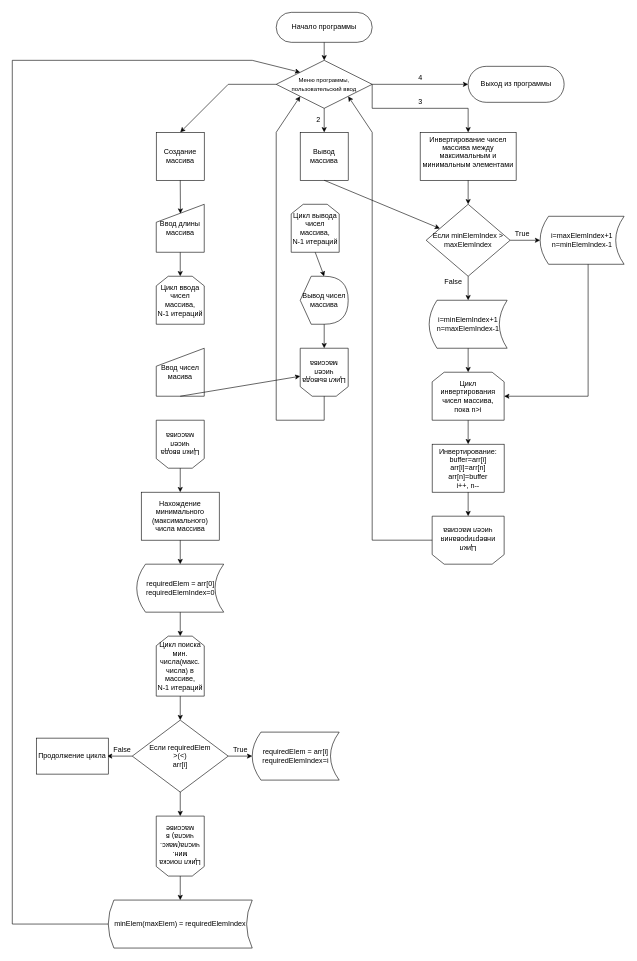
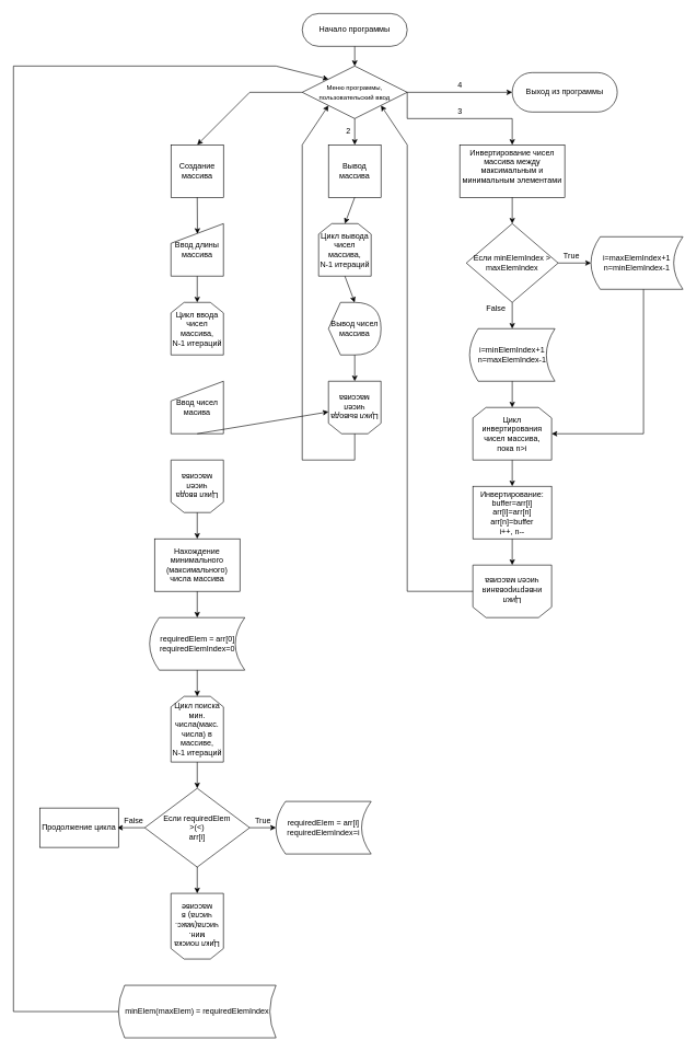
  <mxCell id="0" />
  <mxCell id="1" parent="0" />
  <mxCell id="2" value="Начало программы" style="rounded=1;whiteSpace=wrap;html=1;arcSize=50;" vertex="1" parent="1"><mxGeometry x="460" y="20" width="160" height="50" as="geometry" /></mxCell>
  <mxCell id="3" value="&lt;font style=&quot;font-size: 10px&quot;&gt;Меню программы, пользовательский ввод&lt;br&gt;&lt;/font&gt;" style="rhombus;whiteSpace=wrap;html=1;" vertex="1" parent="1"><mxGeometry x="460" y="100" width="160" height="80" as="geometry" /></mxCell>
  <mxCell id="4" value="" style="endArrow=classic;html=1;exitX=0.5;exitY=1;exitDx=0;exitDy=0;" edge="1" parent="1" source="2"><mxGeometry width="50" height="50" relative="1" as="geometry"><mxPoint x="530" y="270" as="sourcePoint" /><mxPoint x="540" y="100" as="targetPoint" /></mxGeometry></mxCell>
  <mxCell id="5" value="Создание массива" style="rounded=0;whiteSpace=wrap;html=1;" vertex="1" parent="1"><mxGeometry x="260" y="220" width="80" height="80" as="geometry" /></mxCell>
  <mxCell id="6" value="Вывод массива" style="rounded=0;whiteSpace=wrap;html=1;" vertex="1" parent="1"><mxGeometry x="500" y="220" width="80" height="80" as="geometry" /></mxCell>
  <mxCell id="7" value="&lt;font style=&quot;font-size: 12px&quot;&gt;Инвертирование чисел массива между максимальным и минимальным элементами&lt;br&gt;&lt;br&gt;&lt;/font&gt;" style="rounded=0;whiteSpace=wrap;html=1;" vertex="1" parent="1"><mxGeometry x="700" y="220" width="160" height="80" as="geometry" /></mxCell>
  <mxCell id="8" value="Выход из программы" style="rounded=1;whiteSpace=wrap;html=1;arcSize=50;" vertex="1" parent="1"><mxGeometry x="780" y="110" width="160" height="60" as="geometry" /></mxCell>
  <mxCell id="9" value="" style="endArrow=classic;html=1;entryX=0;entryY=0.5;entryDx=0;entryDy=0;exitX=1;exitY=0.5;exitDx=0;exitDy=0;" edge="1" parent="1" source="3" target="8"><mxGeometry width="50" height="50" relative="1" as="geometry"><mxPoint x="530" y="210" as="sourcePoint" /><mxPoint x="580" y="160" as="targetPoint" /></mxGeometry></mxCell>
  <mxCell id="10" value="4" style="text;html=1;align=center;verticalAlign=middle;resizable=0;points=[];autosize=1;" vertex="1" parent="1"><mxGeometry x="690" y="120" width="20" height="20" as="geometry" /></mxCell>
  <mxCell id="11" value="" style="endArrow=classic;html=1;entryX=0.5;entryY=0;entryDx=0;entryDy=0;exitX=0.5;exitY=1;exitDx=0;exitDy=0;" edge="1" parent="1" source="3" target="6"><mxGeometry width="50" height="50" relative="1" as="geometry"><mxPoint x="530" y="210" as="sourcePoint" /><mxPoint x="580" y="160" as="targetPoint" /></mxGeometry></mxCell>
  <mxCell id="12" value="" style="endArrow=classic;html=1;entryX=0.5;entryY=0;entryDx=0;entryDy=0;" edge="1" parent="1" target="5"><mxGeometry width="50" height="50" relative="1" as="geometry"><mxPoint x="380" y="140" as="sourcePoint" /><mxPoint x="580" y="160" as="targetPoint" /></mxGeometry></mxCell>
  <mxCell id="13" value="" style="endArrow=none;html=1;entryX=0;entryY=0.5;entryDx=0;entryDy=0;" edge="1" parent="1" target="3"><mxGeometry width="50" height="50" relative="1" as="geometry"><mxPoint x="380" y="140" as="sourcePoint" /><mxPoint x="580" y="160" as="targetPoint" /></mxGeometry></mxCell>
  <mxCell id="14" value="" style="endArrow=classic;html=1;entryX=0.5;entryY=0;entryDx=0;entryDy=0;" edge="1" parent="1" target="7"><mxGeometry width="50" height="50" relative="1" as="geometry"><mxPoint x="780" y="180" as="sourcePoint" /><mxPoint x="580" y="160" as="targetPoint" /></mxGeometry></mxCell>
  <mxCell id="15" value="" style="endArrow=none;html=1;" edge="1" parent="1"><mxGeometry width="50" height="50" relative="1" as="geometry"><mxPoint x="780" y="180" as="sourcePoint" /><mxPoint x="620" y="180" as="targetPoint" /></mxGeometry></mxCell>
  <mxCell id="16" value="" style="endArrow=none;html=1;entryX=1;entryY=0.5;entryDx=0;entryDy=0;" edge="1" parent="1" target="3"><mxGeometry width="50" height="50" relative="1" as="geometry"><mxPoint x="620" y="180" as="sourcePoint" /><mxPoint x="580" y="160" as="targetPoint" /></mxGeometry></mxCell>
  <mxCell id="17" value="3" style="text;html=1;align=center;verticalAlign=middle;resizable=0;points=[];autosize=1;" vertex="1" parent="1"><mxGeometry x="690" y="160" width="20" height="20" as="geometry" /></mxCell>
  <mxCell id="18" value="2" style="text;html=1;align=center;verticalAlign=middle;resizable=0;points=[];autosize=1;" vertex="1" parent="1"><mxGeometry x="520" y="190" width="20" height="20" as="geometry" /></mxCell>
  <mxCell id="19" value="" style="endArrow=classic;html=1;entryX=0.504;entryY=0.194;entryDx=0;entryDy=0;entryPerimeter=0;exitX=0.5;exitY=1;exitDx=0;exitDy=0;" edge="1" parent="1" source="5" target="20"><mxGeometry width="50" height="50" relative="1" as="geometry"><mxPoint x="530" y="270" as="sourcePoint" /><mxPoint x="484.5" y="340" as="targetPoint" /></mxGeometry></mxCell>
  <mxCell id="20" value="Ввод длины массива" style="shape=manualInput;whiteSpace=wrap;html=1;" vertex="1" parent="1"><mxGeometry x="260" y="340" width="80" height="80" as="geometry" /></mxCell>
  <mxCell id="21" value="" style="endArrow=classic;html=1;exitX=0.5;exitY=1;exitDx=0;exitDy=0;entryX=0.5;entryY=0;entryDx=0;entryDy=0;" edge="1" parent="1" source="20" target="22"><mxGeometry width="50" height="50" relative="1" as="geometry"><mxPoint x="530" y="360" as="sourcePoint" /><mxPoint x="380" y="460" as="targetPoint" /></mxGeometry></mxCell>
  <mxCell id="22" value="Цикл ввода чисел массива, &lt;br&gt;N-1 итераций" style="shape=loopLimit;whiteSpace=wrap;html=1;" vertex="1" parent="1"><mxGeometry x="260" y="460" width="80" height="80" as="geometry" /></mxCell>
  <mxCell id="23" value="&lt;span&gt;Ввод чисел масива&lt;/span&gt;" style="shape=manualInput;whiteSpace=wrap;html=1;" vertex="1" parent="1"><mxGeometry x="260" y="580" width="80" height="80" as="geometry" /></mxCell>
  <mxCell id="24" value="Цикл ввода чисел массива" style="shape=loopLimit;whiteSpace=wrap;html=1;rotation=-180;" vertex="1" parent="1"><mxGeometry x="260" y="700" width="80" height="80" as="geometry" /></mxCell>
  <mxCell id="25" value="" style="endArrow=classic;html=1;exitX=0.5;exitY=1;exitDx=0;exitDy=0;" edge="1" parent="1" source="23" target="29"><mxGeometry width="50" height="50" relative="1" as="geometry"><mxPoint x="530" y="610" as="sourcePoint" /><mxPoint x="580" y="560" as="targetPoint" /></mxGeometry></mxCell>
  <mxCell id="26" value="" style="endArrow=classic;html=1;exitX=0.5;exitY=0;exitDx=0;exitDy=0;entryX=0.5;entryY=0;entryDx=0;entryDy=0;" edge="1" parent="1" source="24" target="27"><mxGeometry width="50" height="50" relative="1" as="geometry"><mxPoint x="540" y="760" as="sourcePoint" /><mxPoint x="380" y="820" as="targetPoint" /></mxGeometry></mxCell>
  <mxCell id="27" value="Нахождение минимального (максимального) числа массива" style="rounded=0;whiteSpace=wrap;html=1;" vertex="1" parent="1"><mxGeometry x="235" y="820" width="130" height="80" as="geometry" /></mxCell>
  <mxCell id="28" value="Цикл вывода чисел массива, &lt;br&gt;N-1 итераций" style="shape=loopLimit;whiteSpace=wrap;html=1;" vertex="1" parent="1"><mxGeometry x="485" y="340" width="80" height="80" as="geometry" /></mxCell>
  <mxCell id="29" value="Цикл вывода чисел массива" style="shape=loopLimit;whiteSpace=wrap;html=1;rotation=-180;" vertex="1" parent="1"><mxGeometry x="500" y="580" width="80" height="80" as="geometry" /></mxCell>
  <mxCell id="30" value="Вывод чисел массива" style="shape=display;whiteSpace=wrap;html=1;size=0.229;" vertex="1" parent="1"><mxGeometry x="500" y="460" width="80" height="80" as="geometry" /></mxCell>
  <mxCell id="31" value="" style="endArrow=classic;html=1;exitX=0;exitY=0;exitDx=40;exitDy=80;exitPerimeter=0;entryX=0.5;entryY=1;entryDx=0;entryDy=0;" edge="1" parent="1" source="30" target="29"><mxGeometry width="50" height="50" relative="1" as="geometry"><mxPoint x="540" y="560" as="sourcePoint" /><mxPoint x="590" y="510" as="targetPoint" /></mxGeometry></mxCell>
  <mxCell id="32" value="" style="endArrow=classic;html=1;exitX=0.5;exitY=1;exitDx=0;exitDy=0;entryX=0;entryY=0;entryDx=40;entryDy=0;entryPerimeter=0;" edge="1" parent="1" source="28" target="30"><mxGeometry width="50" height="50" relative="1" as="geometry"><mxPoint x="540" y="560" as="sourcePoint" /><mxPoint x="590" y="510" as="targetPoint" /></mxGeometry></mxCell>
- <mxCell id="33" value="" style="endArrow=classic;html=1;exitX=0.5;exitY=1;exitDx=0;exitDy=0;" edge="1" parent="1" source="6" target="38"><mxGeometry width="50" height="50" relative="1" as="geometry"><mxPoint x="540" y="370" as="sourcePoint" /><mxPoint x="590" y="320" as="targetPoint" /></mxGeometry></mxCell>
+ <mxCell id="33" value="" style="endArrow=classic;html=1;exitX=0.5;exitY=1;exitDx=0;exitDy=0;entryX=0.5;entryY=0;entryDx=0;entryDy=0;" edge="1" parent="1" source="6" target="28"><mxGeometry width="50" height="50" relative="1" as="geometry"><mxPoint x="540" y="370" as="sourcePoint" /><mxPoint x="590" y="320" as="targetPoint" /></mxGeometry></mxCell>
  <mxCell id="34" value="" style="endArrow=none;html=1;exitX=0.5;exitY=0;exitDx=0;exitDy=0;" edge="1" parent="1" source="29"><mxGeometry width="50" height="50" relative="1" as="geometry"><mxPoint x="540" y="480" as="sourcePoint" /><mxPoint x="540" y="700" as="targetPoint" /></mxGeometry></mxCell>
  <mxCell id="35" value="" style="endArrow=none;html=1;" edge="1" parent="1"><mxGeometry width="50" height="50" relative="1" as="geometry"><mxPoint x="540" y="700" as="sourcePoint" /><mxPoint x="460" y="700" as="targetPoint" /></mxGeometry></mxCell>
  <mxCell id="36" value="" style="endArrow=classic;html=1;entryX=0;entryY=1;entryDx=0;entryDy=0;" edge="1" parent="1" target="3"><mxGeometry width="50" height="50" relative="1" as="geometry"><mxPoint x="460" y="220" as="sourcePoint" /><mxPoint x="460" y="220" as="targetPoint" /></mxGeometry></mxCell>
  <mxCell id="37" value="" style="endArrow=none;html=1;" edge="1" parent="1"><mxGeometry width="50" height="50" relative="1" as="geometry"><mxPoint x="460" y="700" as="sourcePoint" /><mxPoint x="460" y="220" as="targetPoint" /></mxGeometry></mxCell>
  <mxCell id="38" value="Если minElemIndex &amp;gt;&lt;br&gt;maxElemIndex" style="rhombus;whiteSpace=wrap;html=1;" vertex="1" parent="1"><mxGeometry x="710" y="340" width="140" height="120" as="geometry" /></mxCell>
  <mxCell id="39" value="" style="endArrow=classic;html=1;entryX=0.5;entryY=0;entryDx=0;entryDy=0;exitX=0.5;exitY=1;exitDx=0;exitDy=0;" edge="1" parent="1" source="7" target="38"><mxGeometry width="50" height="50" relative="1" as="geometry"><mxPoint x="540" y="350" as="sourcePoint" /><mxPoint x="590" y="300" as="targetPoint" /></mxGeometry></mxCell>
  <mxCell id="40" value="" style="endArrow=classic;html=1;exitX=1;exitY=0.5;exitDx=0;exitDy=0;entryX=0;entryY=0.5;entryDx=0;entryDy=0;" edge="1" parent="1" source="38" target="44"><mxGeometry width="50" height="50" relative="1" as="geometry"><mxPoint x="640" y="340" as="sourcePoint" /><mxPoint x="912" y="400" as="targetPoint" /></mxGeometry></mxCell>
  <mxCell id="41" value="True" style="text;html=1;align=center;verticalAlign=middle;resizable=0;points=[];autosize=1;" vertex="1" parent="1"><mxGeometry x="850" y="380" width="40" height="20" as="geometry" /></mxCell>
  <mxCell id="42" value="" style="endArrow=classic;html=1;exitX=0.5;exitY=1;exitDx=0;exitDy=0;" edge="1" parent="1" source="38"><mxGeometry width="50" height="50" relative="1" as="geometry"><mxPoint x="540" y="390" as="sourcePoint" /><mxPoint x="780" y="500" as="targetPoint" /></mxGeometry></mxCell>
  <mxCell id="43" value="False" style="text;html=1;align=center;verticalAlign=middle;resizable=0;points=[];autosize=1;" vertex="1" parent="1"><mxGeometry x="730" y="460" width="50" height="20" as="geometry" /></mxCell>
  <mxCell id="44" value="i=maxElemIndex+1&lt;br&gt;n=minElemIndex-1" style="shape=dataStorage;whiteSpace=wrap;html=1;" vertex="1" parent="1"><mxGeometry x="900" y="360" width="140" height="80" as="geometry" /></mxCell>
  <mxCell id="45" value="i=minElemIndex+1&lt;br&gt;n=maxElemIndex-1" style="shape=dataStorage;whiteSpace=wrap;html=1;" vertex="1" parent="1"><mxGeometry x="715" y="500" width="130" height="80" as="geometry" /></mxCell>
  <mxCell id="46" value="" style="endArrow=classic;html=1;exitX=0.5;exitY=1;exitDx=0;exitDy=0;" edge="1" parent="1" source="45"><mxGeometry width="50" height="50" relative="1" as="geometry"><mxPoint x="690" y="540" as="sourcePoint" /><mxPoint x="780" y="620" as="targetPoint" /></mxGeometry></mxCell>
  <mxCell id="47" value="Цикл инвертирования чисел массива, &lt;br&gt;пока n&amp;gt;i" style="shape=loopLimit;whiteSpace=wrap;html=1;" vertex="1" parent="1"><mxGeometry x="720" y="620" width="120" height="80" as="geometry" /></mxCell>
  <mxCell id="48" value="Цикл инвертирования чисел массива" style="shape=loopLimit;whiteSpace=wrap;html=1;rotation=-180;" vertex="1" parent="1"><mxGeometry x="720" y="860" width="120" height="80" as="geometry" /></mxCell>
  <mxCell id="49" value="Инвертирование:&lt;br&gt;buffer=arr[i]&lt;br&gt;arr[i]=arr[n]&lt;br&gt;arr[n]=buffer&lt;br&gt;i++, n--" style="rounded=0;whiteSpace=wrap;html=1;" vertex="1" parent="1"><mxGeometry x="720" y="740" width="120" height="80" as="geometry" /></mxCell>
  <mxCell id="50" value="" style="endArrow=classic;html=1;exitX=0.5;exitY=1;exitDx=0;exitDy=0;" edge="1" parent="1" source="49" target="48"><mxGeometry width="50" height="50" relative="1" as="geometry"><mxPoint x="690" y="760" as="sourcePoint" /><mxPoint x="740" y="710" as="targetPoint" /></mxGeometry></mxCell>
  <mxCell id="51" value="" style="endArrow=classic;html=1;exitX=0.5;exitY=1;exitDx=0;exitDy=0;entryX=0.5;entryY=0;entryDx=0;entryDy=0;" edge="1" parent="1" source="47" target="49"><mxGeometry width="50" height="50" relative="1" as="geometry"><mxPoint x="690" y="760" as="sourcePoint" /><mxPoint x="740" y="710" as="targetPoint" /></mxGeometry></mxCell>
  <mxCell id="52" value="" style="endArrow=classic;html=1;entryX=1;entryY=0.5;entryDx=0;entryDy=0;" edge="1" parent="1" target="47"><mxGeometry width="50" height="50" relative="1" as="geometry"><mxPoint x="980" y="660" as="sourcePoint" /><mxPoint x="690" y="500" as="targetPoint" /></mxGeometry></mxCell>
  <mxCell id="53" value="" style="endArrow=none;html=1;" edge="1" parent="1"><mxGeometry width="50" height="50" relative="1" as="geometry"><mxPoint x="980" y="660" as="sourcePoint" /><mxPoint x="980" y="440" as="targetPoint" /></mxGeometry></mxCell>
  <mxCell id="54" value="" style="endArrow=none;html=1;exitX=1;exitY=0.5;exitDx=0;exitDy=0;" edge="1" parent="1" source="48"><mxGeometry width="50" height="50" relative="1" as="geometry"><mxPoint x="640" y="780" as="sourcePoint" /><mxPoint x="620" y="900" as="targetPoint" /></mxGeometry></mxCell>
  <mxCell id="55" value="" style="endArrow=none;html=1;" edge="1" parent="1"><mxGeometry width="50" height="50" relative="1" as="geometry"><mxPoint x="620" y="900" as="sourcePoint" /><mxPoint x="620" y="220" as="targetPoint" /></mxGeometry></mxCell>
  <mxCell id="56" value="" style="endArrow=classic;html=1;entryX=1;entryY=1;entryDx=0;entryDy=0;" edge="1" parent="1" target="3"><mxGeometry width="50" height="50" relative="1" as="geometry"><mxPoint x="620" y="220" as="sourcePoint" /><mxPoint x="690" y="290" as="targetPoint" /></mxGeometry></mxCell>
  <mxCell id="57" value="" style="endArrow=classic;html=1;exitX=0.5;exitY=1;exitDx=0;exitDy=0;" edge="1" parent="1" source="27"><mxGeometry width="50" height="50" relative="1" as="geometry"><mxPoint x="460" y="990" as="sourcePoint" /><mxPoint x="300" y="940" as="targetPoint" /></mxGeometry></mxCell>
  <mxCell id="58" value="requiredElem = arr[0]&lt;br&gt;requiredElemIndex=0" style="shape=dataStorage;whiteSpace=wrap;html=1;" vertex="1" parent="1"><mxGeometry x="227.5" y="940" width="145" height="80" as="geometry" /></mxCell>
  <mxCell id="59" value="Цикл поиска мин. числа(макс. числа) в массиве, &lt;br&gt;N-1 итераций" style="shape=loopLimit;whiteSpace=wrap;html=1;" vertex="1" parent="1"><mxGeometry x="260" y="1060" width="80" height="100" as="geometry" /></mxCell>
  <mxCell id="60" value="" style="endArrow=classic;html=1;exitX=0.5;exitY=1;exitDx=0;exitDy=0;entryX=0.5;entryY=0;entryDx=0;entryDy=0;" edge="1" parent="1" source="59" target="64"><mxGeometry width="50" height="50" relative="1" as="geometry"><mxPoint x="530" y="1170" as="sourcePoint" /><mxPoint x="300.16" y="1194.4" as="targetPoint" /></mxGeometry></mxCell>
  <mxCell id="61" value="Цикл поиска мин. числа(макс. числа) в массиве" style="shape=loopLimit;whiteSpace=wrap;html=1;rotation=-180;" vertex="1" parent="1"><mxGeometry x="260" y="1360" width="80" height="100" as="geometry" /></mxCell>
  <mxCell id="62" value="" style="endArrow=classic;html=1;entryX=0.5;entryY=1;entryDx=0;entryDy=0;" edge="1" parent="1" target="61"><mxGeometry width="50" height="50" relative="1" as="geometry"><mxPoint x="300" y="1300" as="sourcePoint" /><mxPoint x="580" y="1160" as="targetPoint" /></mxGeometry></mxCell>
  <mxCell id="63" value="" style="endArrow=classic;html=1;exitX=0.5;exitY=1;exitDx=0;exitDy=0;entryX=0.5;entryY=0;entryDx=0;entryDy=0;" edge="1" parent="1" source="58" target="59"><mxGeometry width="50" height="50" relative="1" as="geometry"><mxPoint x="390" y="1140" as="sourcePoint" /><mxPoint x="440" y="1090" as="targetPoint" /></mxGeometry></mxCell>
  <mxCell id="64" value="Если requiredElem&lt;br&gt;&amp;gt;(&amp;lt;)&lt;br&gt;arr[i]" style="rhombus;whiteSpace=wrap;html=1;" vertex="1" parent="1"><mxGeometry x="220" y="1200" width="160" height="120" as="geometry" /></mxCell>
  <mxCell id="65" value="" style="endArrow=classic;html=1;exitX=1;exitY=0.5;exitDx=0;exitDy=0;" edge="1" parent="1" source="64"><mxGeometry width="50" height="50" relative="1" as="geometry"><mxPoint x="510" y="1230" as="sourcePoint" /><mxPoint x="420" y="1260" as="targetPoint" /></mxGeometry></mxCell>
  <mxCell id="66" value="True" style="text;html=1;align=center;verticalAlign=middle;resizable=0;points=[];autosize=1;" vertex="1" parent="1"><mxGeometry x="380" y="1240" width="40" height="20" as="geometry" /></mxCell>
  <mxCell id="67" value="False" style="text;html=1;align=center;verticalAlign=middle;resizable=0;points=[];autosize=1;" vertex="1" parent="1"><mxGeometry x="177.5" y="1240" width="50" height="20" as="geometry" /></mxCell>
  <mxCell id="68" value="" style="endArrow=classic;html=1;exitX=0;exitY=0.5;exitDx=0;exitDy=0;" edge="1" parent="1" source="64"><mxGeometry width="50" height="50" relative="1" as="geometry"><mxPoint x="510" y="1230" as="sourcePoint" /><mxPoint x="178" y="1260" as="targetPoint" /></mxGeometry></mxCell>
  <mxCell id="69" value="requiredElem = arr[i]&lt;br&gt;requiredElemIndex=i" style="shape=dataStorage;whiteSpace=wrap;html=1;" vertex="1" parent="1"><mxGeometry x="420" y="1220" width="145" height="80" as="geometry" /></mxCell>
  <mxCell id="70" value="minElem(maxElem) = requiredElemIndex" style="shape=dataStorage;whiteSpace=wrap;html=1;size=0.039;" vertex="1" parent="1"><mxGeometry x="180" y="1500" width="240" height="80" as="geometry" /></mxCell>
- <mxCell id="71" value="" style="endArrow=classic;html=1;exitX=0.5;exitY=0;exitDx=0;exitDy=0;entryX=0.5;entryY=0;entryDx=0;entryDy=0;" edge="1" parent="1" source="61" target="70"><mxGeometry width="50" height="50" relative="1" as="geometry"><mxPoint x="510" y="1400" as="sourcePoint" /><mxPoint x="560" y="1350" as="targetPoint" /></mxGeometry></mxCell>
  <mxCell id="72" value="Продолжение цикла" style="rounded=0;whiteSpace=wrap;html=1;" vertex="1" parent="1"><mxGeometry x="60" y="1230" width="120" height="60" as="geometry" /></mxCell>
  <mxCell id="73" value="" style="endArrow=none;html=1;exitX=0;exitY=0.5;exitDx=0;exitDy=0;" edge="1" parent="1" source="70"><mxGeometry width="50" height="50" relative="1" as="geometry"><mxPoint x="420" y="1400" as="sourcePoint" /><mxPoint x="20" y="1540" as="targetPoint" /></mxGeometry></mxCell>
  <mxCell id="74" value="" style="endArrow=none;html=1;" edge="1" parent="1"><mxGeometry width="50" height="50" relative="1" as="geometry"><mxPoint x="20" y="1540" as="sourcePoint" /><mxPoint x="20" y="100" as="targetPoint" /></mxGeometry></mxCell>
  <mxCell id="75" value="" style="endArrow=none;html=1;" edge="1" parent="1"><mxGeometry width="50" height="50" relative="1" as="geometry"><mxPoint x="20" y="100" as="sourcePoint" /><mxPoint x="420" y="100" as="targetPoint" /></mxGeometry></mxCell>
  <mxCell id="76" value="" style="endArrow=classic;html=1;entryX=0;entryY=0;entryDx=0;entryDy=0;" edge="1" parent="1" target="3"><mxGeometry width="50" height="50" relative="1" as="geometry"><mxPoint x="420" y="100" as="sourcePoint" /><mxPoint x="440" y="130" as="targetPoint" /></mxGeometry></mxCell>
